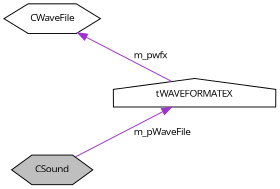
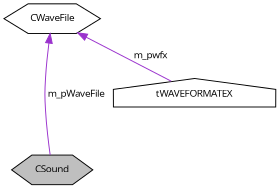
  digraph {
    fontname="Open Sans"
    node [color=black fillcolor=white fontname="Open Sans" fontsize=10 shape=hexagon style=filled]
    edge [color=darkorchid3 dir=back fontname="Open Sans" fontsize=10 labelfontname=Helvetica labelfontsize=10 style=solid]
    n1 [fillcolor=grey75 fontcolor=black height=0.2 label=CSound width=0.4]
    n2 [height=0.2 label=CWaveFile width=0.4]
    n3 [height=0.2 label=tWAVEFORMATEX shape=house width=0.4]
-   n3 -> n1 [label=" m_pWaveFile"]
+   n2 -> n1 [label=" m_pWaveFile"]
    n2 -> n3 [label=" m_pwfx"]
  }
